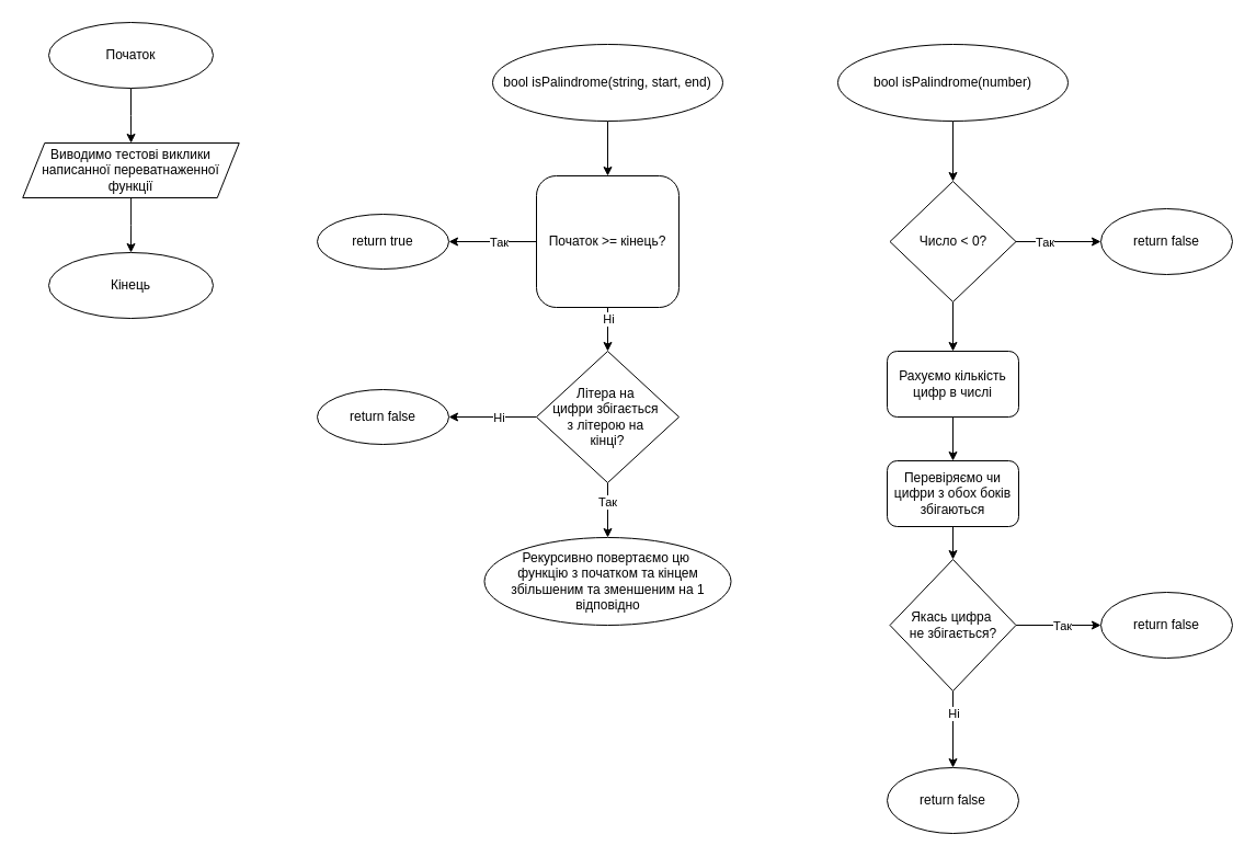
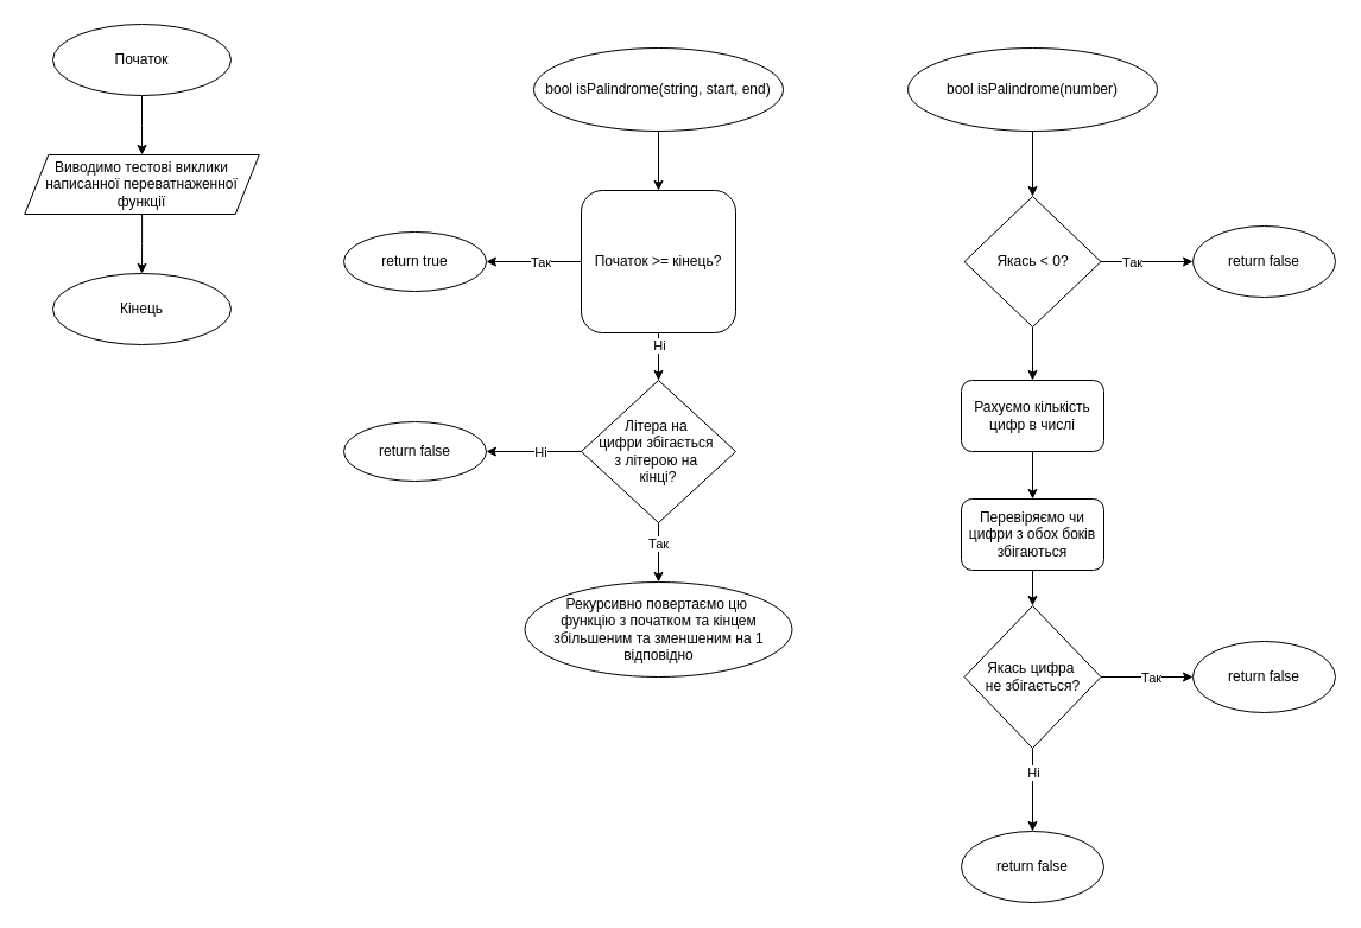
  <mxCell id="0" />
  <mxCell id="1" parent="0" />
  <mxCell id="2" style="edgeStyle=orthogonalEdgeStyle;rounded=0;orthogonalLoop=1;jettySize=auto;html=1;" edge="1" parent="1" source="3" target="38"><mxGeometry relative="1" as="geometry" /></mxCell>
  <mxCell id="3" value="Початок" style="ellipse;whiteSpace=wrap;html=1;" vertex="1" parent="1"><mxGeometry x="44" y="20" width="150" height="60" as="geometry" /></mxCell>
  <mxCell id="4" value="" style="edgeStyle=orthogonalEdgeStyle;rounded=0;orthogonalLoop=1;jettySize=auto;html=1;" edge="1" parent="1" source="5" target="10"><mxGeometry relative="1" as="geometry" /></mxCell>
  <mxCell id="5" value="bool isPalindrome(string, start, end)" style="ellipse;whiteSpace=wrap;html=1;" vertex="1" parent="1"><mxGeometry x="449" y="40" width="210" height="70" as="geometry" /></mxCell>
  <mxCell id="6" value="" style="edgeStyle=orthogonalEdgeStyle;rounded=0;orthogonalLoop=1;jettySize=auto;html=1;" edge="1" parent="1" source="10" target="11"><mxGeometry relative="1" as="geometry" /></mxCell>
  <mxCell id="7" value="Так" style="edgeLabel;html=1;align=center;verticalAlign=middle;resizable=0;points=[];" vertex="1" connectable="0" parent="6"><mxGeometry x="-0.385" y="-2" relative="1" as="geometry"><mxPoint x="-10" y="2" as="offset" /></mxGeometry></mxCell>
  <mxCell id="8" value="" style="edgeStyle=orthogonalEdgeStyle;rounded=0;orthogonalLoop=1;jettySize=auto;html=1;" edge="1" parent="1" source="10" target="16"><mxGeometry relative="1" as="geometry" /></mxCell>
  <mxCell id="9" value="Ні" style="edgeLabel;html=1;align=center;verticalAlign=middle;resizable=0;points=[];" vertex="1" connectable="0" parent="8"><mxGeometry x="-0.503" y="-3" relative="1" as="geometry"><mxPoint x="3" as="offset" /></mxGeometry></mxCell>
  <mxCell id="10" value="Початок &amp;gt;= кінець?" style="whiteSpace=wrap;html=1;rounded=1;" vertex="1" parent="1"><mxGeometry x="489" y="160" width="130" height="120" as="geometry" /></mxCell>
  <mxCell id="11" value="return true" style="ellipse;whiteSpace=wrap;html=1;" vertex="1" parent="1"><mxGeometry x="289" y="195" width="120" height="50" as="geometry" /></mxCell>
  <mxCell id="12" value="" style="edgeStyle=orthogonalEdgeStyle;rounded=0;orthogonalLoop=1;jettySize=auto;html=1;" edge="1" parent="1" source="16" target="17"><mxGeometry relative="1" as="geometry" /></mxCell>
  <mxCell id="13" value="Ні" style="edgeLabel;html=1;align=center;verticalAlign=middle;resizable=0;points=[];" vertex="1" connectable="0" parent="12"><mxGeometry x="-0.081" y="-2" relative="1" as="geometry"><mxPoint x="2" y="2" as="offset" /></mxGeometry></mxCell>
  <mxCell id="14" value="" style="edgeStyle=orthogonalEdgeStyle;rounded=0;orthogonalLoop=1;jettySize=auto;html=1;" edge="1" parent="1" source="16" target="18"><mxGeometry relative="1" as="geometry" /></mxCell>
  <mxCell id="15" value="Так" style="edgeLabel;html=1;align=center;verticalAlign=middle;resizable=0;points=[];" vertex="1" connectable="0" parent="14"><mxGeometry x="-0.314" y="-1" relative="1" as="geometry"><mxPoint as="offset" /></mxGeometry></mxCell>
  <mxCell id="16" value="Літера на&amp;nbsp;&lt;div&gt;цифри збігається&amp;nbsp;&lt;/div&gt;&lt;div&gt;з літерою на&amp;nbsp;&lt;/div&gt;&lt;div&gt;кінці?&lt;/div&gt;" style="rhombus;whiteSpace=wrap;html=1;" vertex="1" parent="1"><mxGeometry x="489" y="320" width="130" height="120" as="geometry" /></mxCell>
  <mxCell id="17" value="return false" style="ellipse;whiteSpace=wrap;html=1;" vertex="1" parent="1"><mxGeometry x="289" y="355" width="120" height="50" as="geometry" /></mxCell>
  <mxCell id="18" value="Рекурсивно повертаємо цю&amp;nbsp;&lt;div&gt;функцію з початком та кінцем збільшеним та зменшеним на 1 відповідно&lt;/div&gt;" style="ellipse;whiteSpace=wrap;html=1;" vertex="1" parent="1"><mxGeometry x="441.5" y="490" width="225" height="80" as="geometry" /></mxCell>
  <mxCell id="19" value="" style="edgeStyle=orthogonalEdgeStyle;rounded=0;orthogonalLoop=1;jettySize=auto;html=1;" edge="1" parent="1" source="20" target="24"><mxGeometry relative="1" as="geometry" /></mxCell>
  <mxCell id="20" value="bool isPalindrome(number)" style="ellipse;whiteSpace=wrap;html=1;" vertex="1" parent="1"><mxGeometry x="764" y="40" width="210" height="70" as="geometry" /></mxCell>
  <mxCell id="21" value="" style="edgeStyle=orthogonalEdgeStyle;rounded=0;orthogonalLoop=1;jettySize=auto;html=1;" edge="1" parent="1" source="24" target="25"><mxGeometry relative="1" as="geometry" /></mxCell>
  <mxCell id="22" value="Так" style="edgeLabel;html=1;align=center;verticalAlign=middle;resizable=0;points=[];" vertex="1" connectable="0" parent="21"><mxGeometry x="-0.33" y="2" relative="1" as="geometry"><mxPoint y="2" as="offset" /></mxGeometry></mxCell>
  <mxCell id="23" value="" style="edgeStyle=orthogonalEdgeStyle;rounded=0;orthogonalLoop=1;jettySize=auto;html=1;" edge="1" parent="1" source="24" target="27"><mxGeometry relative="1" as="geometry" /></mxCell>
- <mxCell id="24" value="Число &amp;lt; 0?" style="rhombus;whiteSpace=wrap;html=1;" vertex="1" parent="1"><mxGeometry x="811.5" y="165" width="115" height="110" as="geometry" /></mxCell>
+ <mxCell id="24" value="Якась &amp;lt; 0?" style="rhombus;whiteSpace=wrap;html=1;" vertex="1" parent="1"><mxGeometry x="811.5" y="165" width="115" height="110" as="geometry" /></mxCell>
  <mxCell id="25" value="return false" style="ellipse;whiteSpace=wrap;html=1;" vertex="1" parent="1"><mxGeometry x="1004" y="190" width="120" height="60" as="geometry" /></mxCell>
  <mxCell id="26" value="" style="edgeStyle=orthogonalEdgeStyle;rounded=0;orthogonalLoop=1;jettySize=auto;html=1;" edge="1" parent="1" source="27" target="29"><mxGeometry relative="1" as="geometry" /></mxCell>
  <mxCell id="27" value="Рахуємо кількість цифр в числі" style="rounded=1;whiteSpace=wrap;html=1;" vertex="1" parent="1"><mxGeometry x="809" y="320" width="120" height="60" as="geometry" /></mxCell>
  <mxCell id="28" value="" style="edgeStyle=orthogonalEdgeStyle;rounded=0;orthogonalLoop=1;jettySize=auto;html=1;" edge="1" parent="1" source="29" target="34"><mxGeometry relative="1" as="geometry" /></mxCell>
  <mxCell id="29" value="Перевіряємо чи цифри з обох боків збігаються" style="rounded=1;whiteSpace=wrap;html=1;" vertex="1" parent="1"><mxGeometry x="809" y="420" width="120" height="60" as="geometry" /></mxCell>
  <mxCell id="30" value="" style="edgeStyle=orthogonalEdgeStyle;rounded=0;orthogonalLoop=1;jettySize=auto;html=1;" edge="1" parent="1" source="34" target="35"><mxGeometry relative="1" as="geometry" /></mxCell>
  <mxCell id="31" value="Так" style="edgeLabel;html=1;align=center;verticalAlign=middle;resizable=0;points=[];" vertex="1" connectable="0" parent="30"><mxGeometry x="0.092" relative="1" as="geometry"><mxPoint as="offset" /></mxGeometry></mxCell>
  <mxCell id="32" value="" style="edgeStyle=orthogonalEdgeStyle;rounded=0;orthogonalLoop=1;jettySize=auto;html=1;" edge="1" parent="1" source="34" target="36"><mxGeometry relative="1" as="geometry" /></mxCell>
  <mxCell id="33" value="Ні" style="edgeLabel;html=1;align=center;verticalAlign=middle;resizable=0;points=[];" vertex="1" connectable="0" parent="32"><mxGeometry x="-0.023" y="-1" relative="1" as="geometry"><mxPoint x="1" y="-14" as="offset" /></mxGeometry></mxCell>
  <mxCell id="34" value="Якась цифра&amp;nbsp;&lt;div&gt;не збігається?&lt;/div&gt;" style="rhombus;whiteSpace=wrap;html=1;" vertex="1" parent="1"><mxGeometry x="811.5" y="510" width="115" height="120" as="geometry" /></mxCell>
  <mxCell id="35" value="return false" style="ellipse;whiteSpace=wrap;html=1;" vertex="1" parent="1"><mxGeometry x="1004" y="540" width="120" height="60" as="geometry" /></mxCell>
  <mxCell id="36" value="return false" style="ellipse;whiteSpace=wrap;html=1;" vertex="1" parent="1"><mxGeometry x="809" y="700" width="120" height="60" as="geometry" /></mxCell>
  <mxCell id="37" value="" style="edgeStyle=orthogonalEdgeStyle;rounded=0;orthogonalLoop=1;jettySize=auto;html=1;" edge="1" parent="1" source="38" target="39"><mxGeometry relative="1" as="geometry" /></mxCell>
  <mxCell id="38" value="Виводимо тестові виклики написанної переватнаженної функції" style="shape=parallelogram;perimeter=parallelogramPerimeter;whiteSpace=wrap;html=1;fixedSize=1;" vertex="1" parent="1"><mxGeometry x="20.25" y="130" width="197.5" height="50" as="geometry" /></mxCell>
  <mxCell id="39" value="Кінець" style="ellipse;whiteSpace=wrap;html=1;" vertex="1" parent="1"><mxGeometry x="44" y="230" width="150" height="60" as="geometry" /></mxCell>
